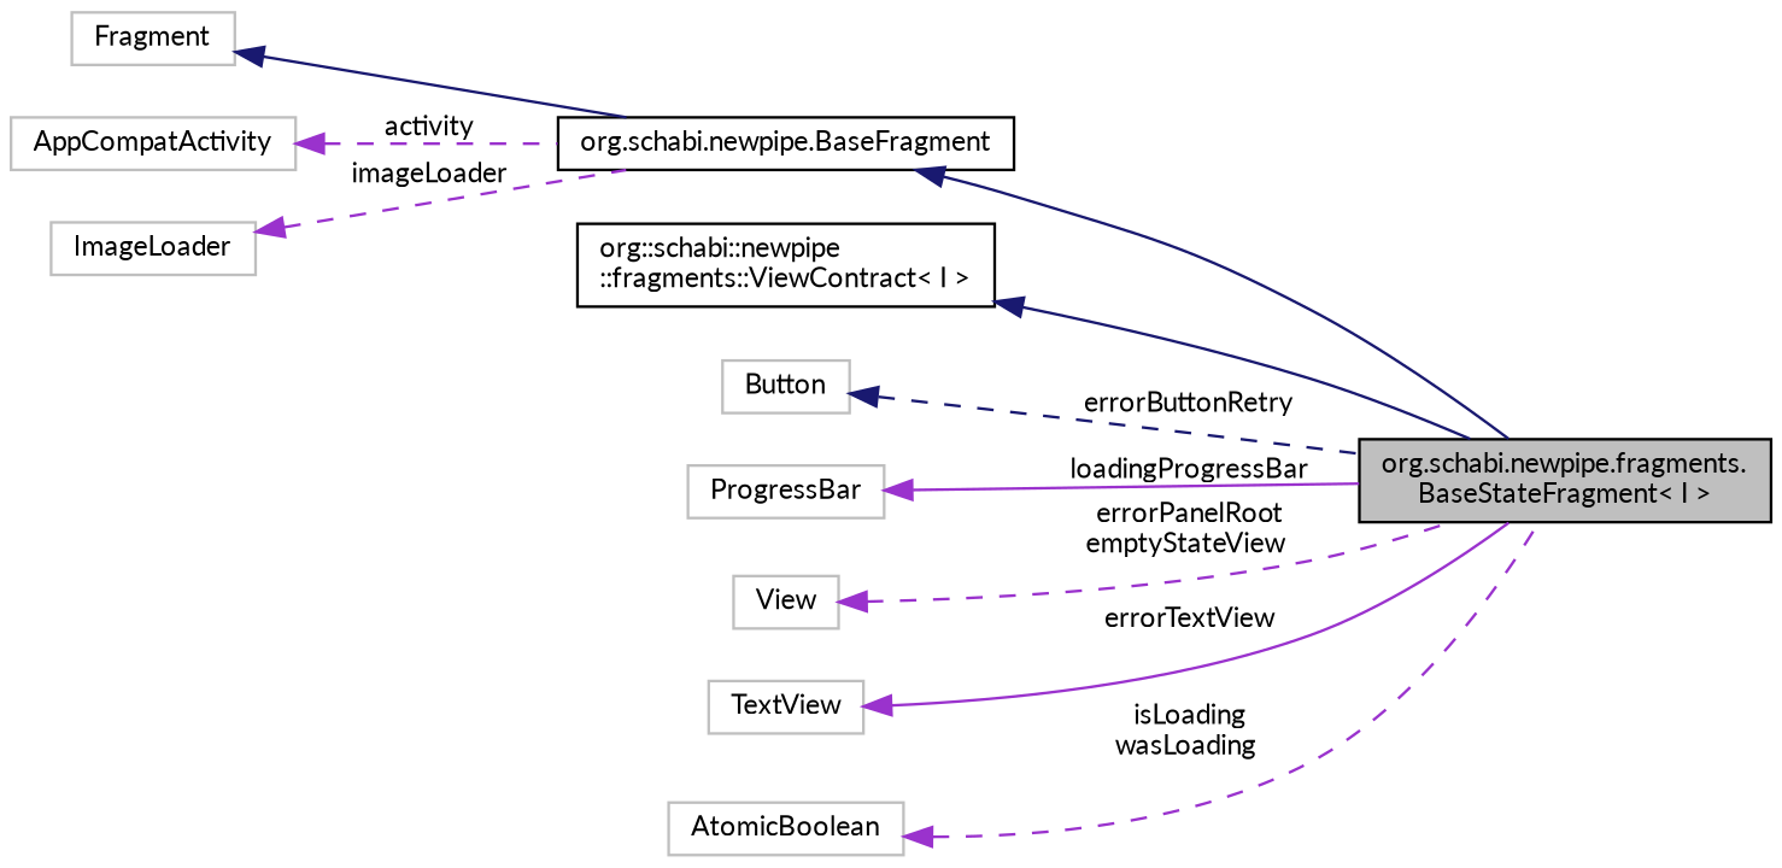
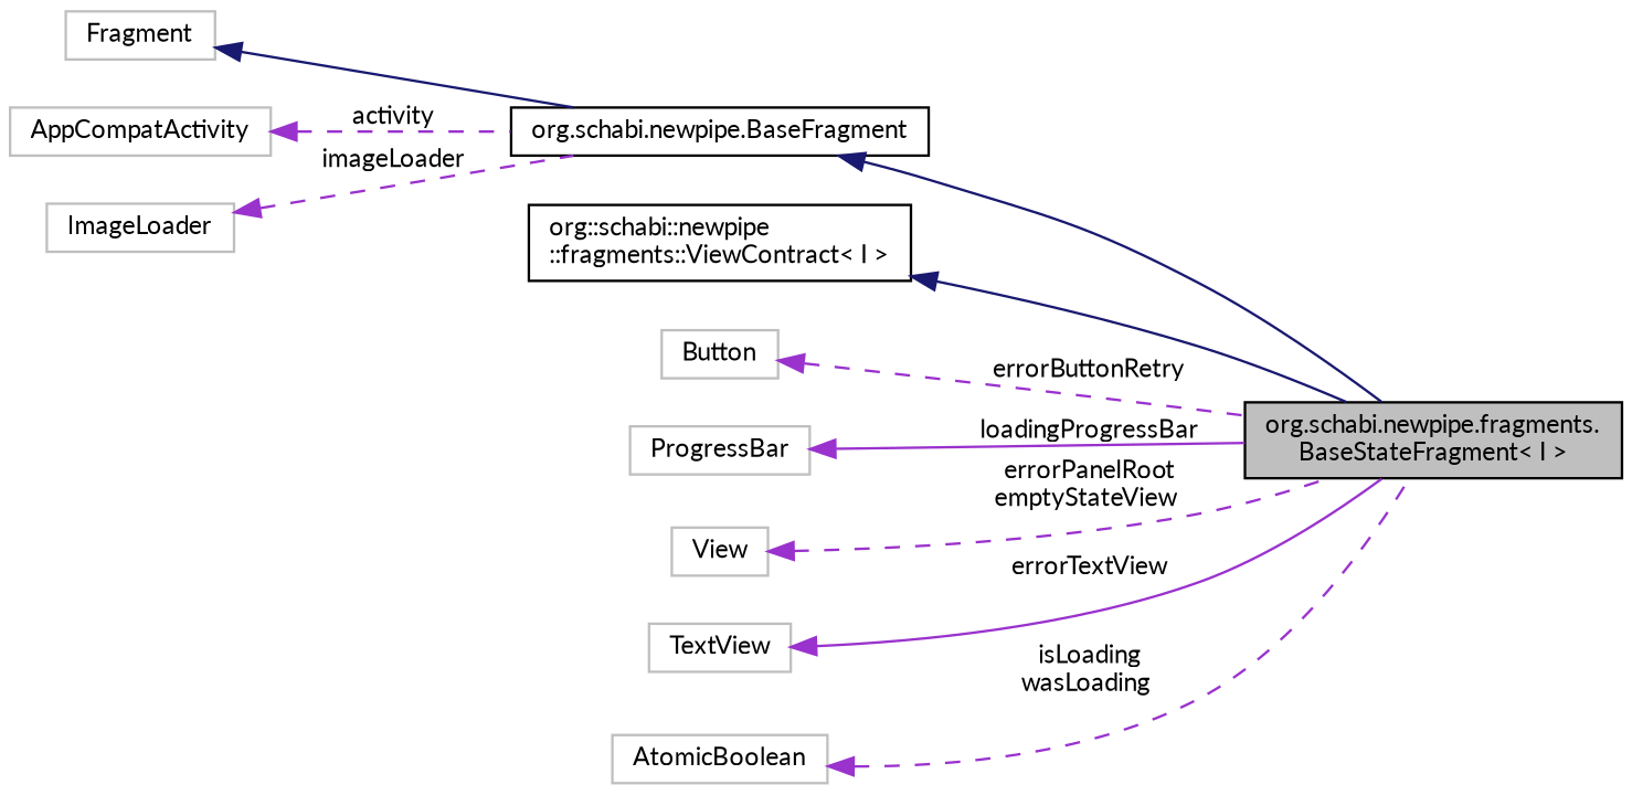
  digraph {
    fontname=Lato
    rankdir=LR
    node [color=grey75 fillcolor=white fontname=Lato fontsize=10 shape=record style=filled]
    edge [color=darkorchid3 dir=back fontname=Lato fontsize=10 labelfontname=Helvetica labelfontsize=10 style=solid]
    n1 [color=black fillcolor=grey75 fontcolor=black height=0.2 label="org.schabi.newpipe.fragments.\lBaseStateFragment\< I \>" width=0.4]
    n2 [color=black height=0.2 label="org.schabi.newpipe.BaseFragment" width=0.4]
    n3 [height=0.2 label=Fragment width=0.4]
    n4 [height=0.2 label=AppCompatActivity width=0.4]
    n5 [height=0.2 label=ImageLoader width=0.4]
    n6 [color=black height=0.2 label="org::schabi::newpipe\l::fragments::ViewContract\< I \>" width=0.4]
    n7 [height=0.2 label=Button width=0.4]
    n8 [height=0.2 label=ProgressBar width=0.4]
    n9 [height=0.2 label=View width=0.4]
    n10 [height=0.2 label=TextView width=0.4]
    n11 [height=0.2 label=AtomicBoolean width=0.4]
    n2 -> n1 [color=midnightblue]
    n3 -> n2 [color=midnightblue]
    n4 -> n2 [label=" activity" style=dashed]
    n5 -> n2 [label=" imageLoader" style=dashed]
    n6 -> n1 [color=midnightblue]
-   n7 -> n1 [color=midnightblue label=" errorButtonRetry" style=dashed]
+   n7 -> n1 [label=" errorButtonRetry" style=dashed]
    n8 -> n1 [label=" loadingProgressBar"]
    n9 -> n1 [label=" errorPanelRoot\nemptyStateView" style=dashed]
    n10 -> n1 [label=" errorTextView"]
    n11 -> n1 [label=" isLoading\nwasLoading" style=dashed]
  }
